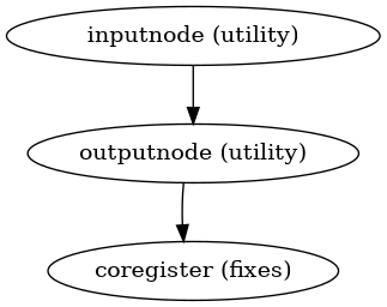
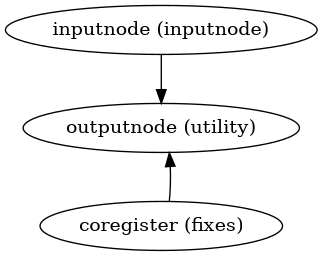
  strict digraph {
-   "inputnode (utility)"
+   "inputnode (utility)" [label="inputnode (inputnode)"]
    "outputnode (utility)"
    "coregister (fixes)"
    "inputnode (utility)" -> "outputnode (utility)"
-   "outputnode (utility)" -> "coregister (fixes)"
+   "coregister (fixes)" -> "outputnode (utility)"
  }
